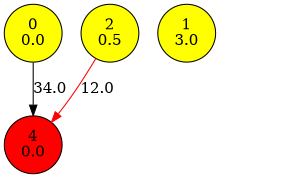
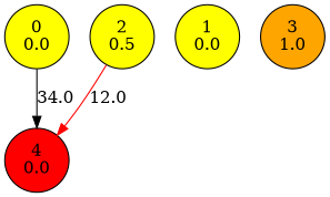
  digraph {
    node [fillcolor=yellow shape=circle style=filled]
    n1 [label="0\n0.0"]
    n2 [fillcolor=red label="4\n0.0"]
-   n3 [label="1\n3.0"]
+   n3 [label="1\n0.0"]
    n4 [label="2\n0.5"]
+   n5 [fillcolor=orange label="3\n1.0"]
    n1 -> n2 [label=34.0 weight=34.0]
    n4 -> n2 [color=red label=12.0 weight=12.0]
  }
